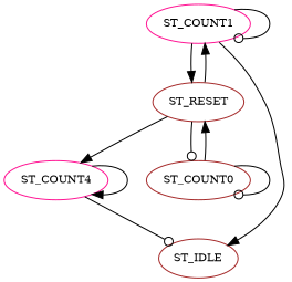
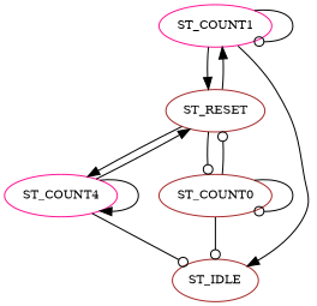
  digraph {
    node [color=brown fontsize=10]
    edge [arrowhead=odot]
    ST_COUNT1 [color=deeppink]
    ST_RESET
    n3 [color=deeppink label=ST_COUNT4]
    n4 [label=ST_COUNT0]
    ST_IDLE
    ST_COUNT1 -> ST_COUNT1
    ST_COUNT1 -> ST_RESET [arrowhead=normal]
    ST_COUNT1 -> ST_IDLE [arrowhead=normal]
    ST_RESET -> ST_COUNT1 [arrowhead=normal]
    ST_RESET -> n3 [arrowhead=normal]
    ST_RESET -> n4
+   n3 -> ST_RESET [arrowhead=normal]
    n3 -> n3 [arrowhead=normal]
    n3 -> ST_IDLE
-   n4 -> ST_RESET [arrowhead=normal]
+   n4 -> ST_RESET
    n4 -> n4
+   n4 -> ST_IDLE
  }
